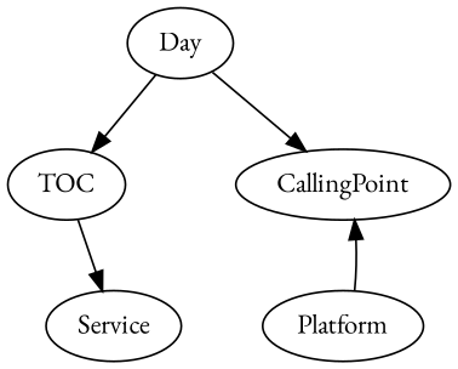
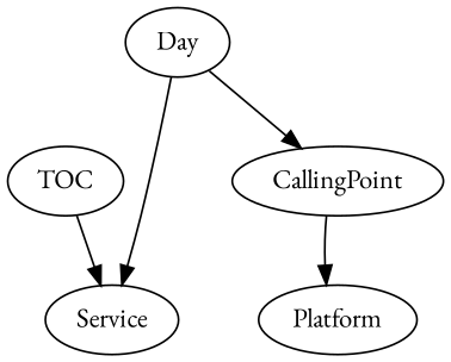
  digraph {
    fontname="EB Garamond"
    node [fontname="EB Garamond"]
    edge [fontname="EB Garamond"]
    TOC
    Service
    Platform
    CallingPoint
    Day
    TOC -> Service
-   Platform -> CallingPoint
-   Day -> TOC
+   CallingPoint -> Platform
+   Day -> Service
    Day -> CallingPoint
  }
